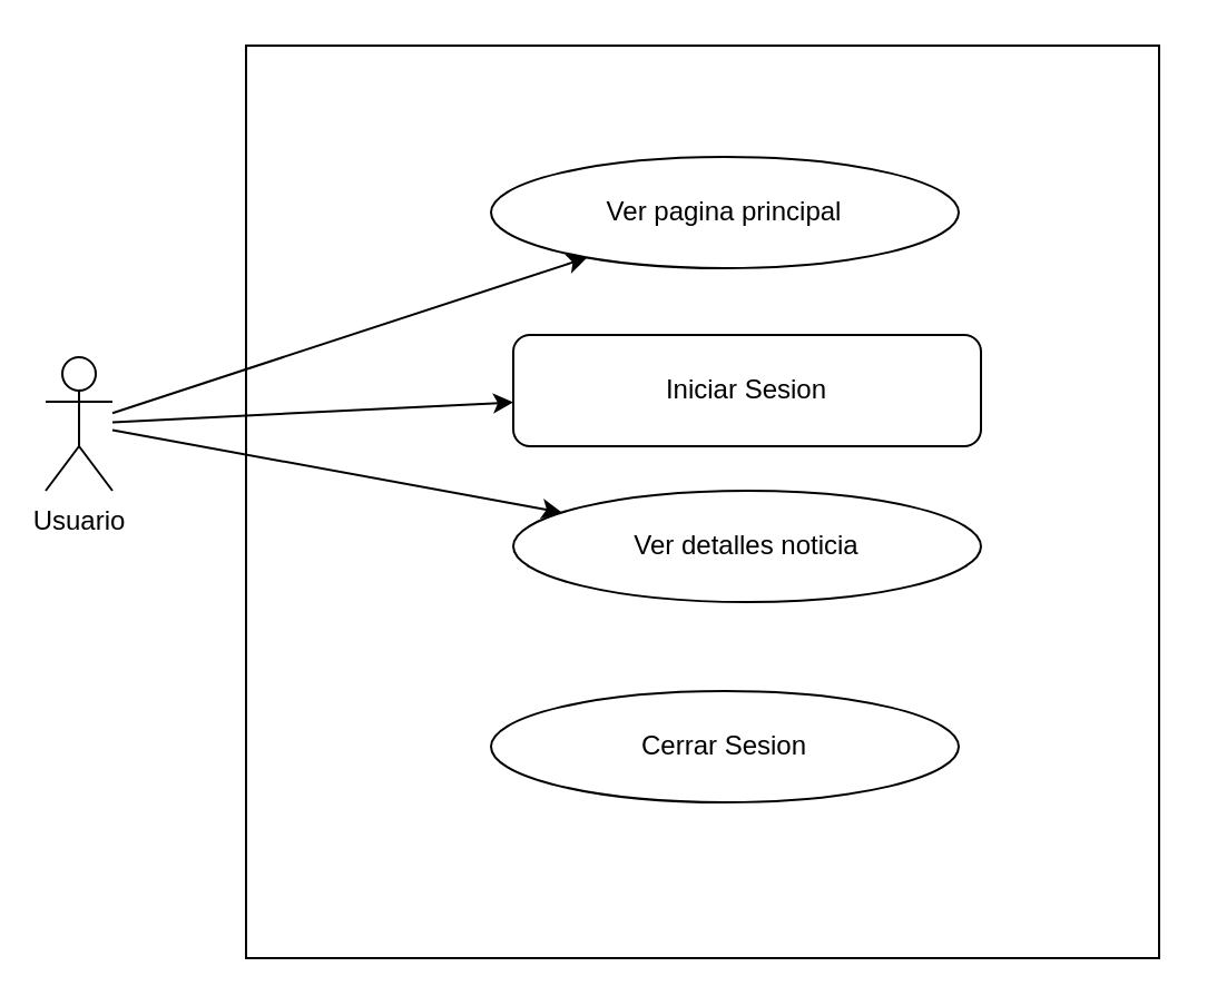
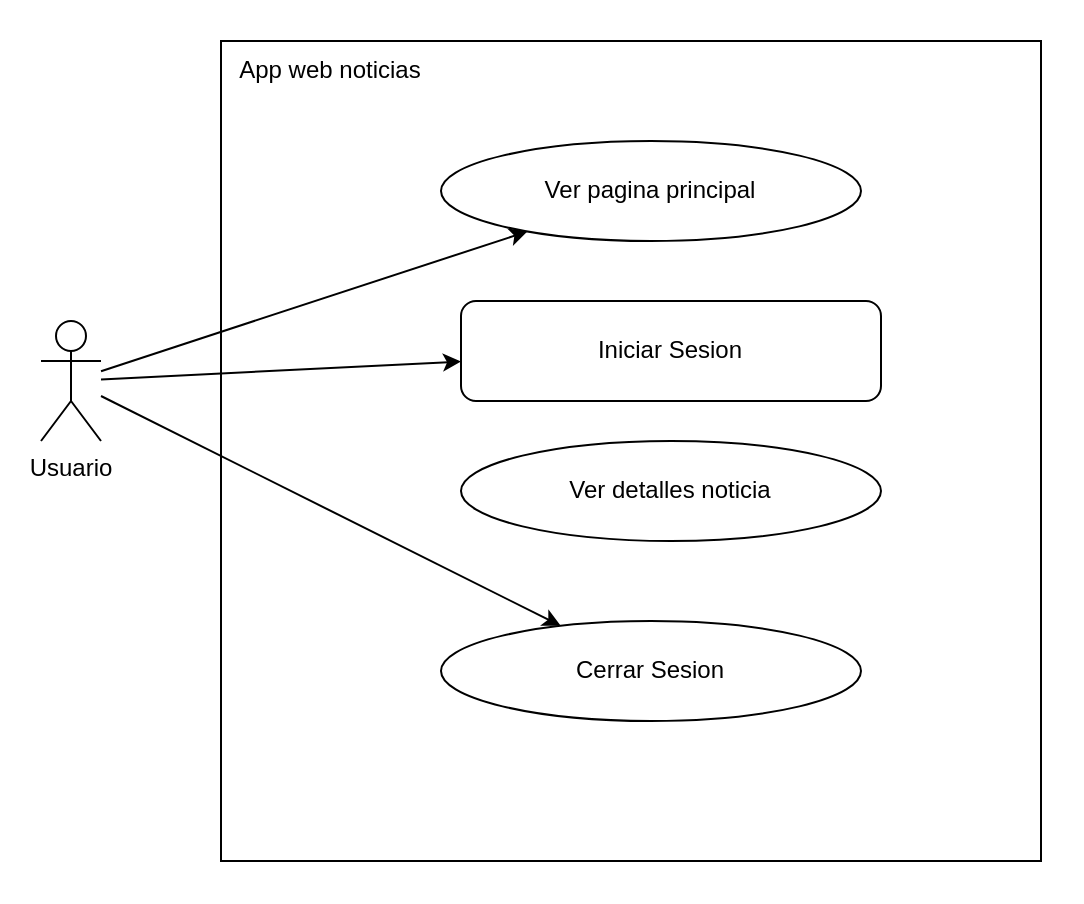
  <mxCell id="0" />
  <mxCell id="1" parent="0" />
  <mxCell id="2" value="" style="whiteSpace=wrap;html=1;aspect=fixed;align=left;" vertex="1" parent="1"><mxGeometry x="110" y="20" width="410" height="410" as="geometry" /></mxCell>
  <mxCell id="3" style="rounded=0;orthogonalLoop=1;jettySize=auto;html=1;" edge="1" parent="1" source="6" target="7"><mxGeometry relative="1" as="geometry" /></mxCell>
  <mxCell id="4" style="rounded=0;orthogonalLoop=1;jettySize=auto;html=1;" edge="1" parent="1" source="6" target="9"><mxGeometry relative="1" as="geometry" /></mxCell>
- <mxCell id="5" style="rounded=0;orthogonalLoop=1;jettySize=auto;html=1;" edge="1" parent="1" source="6" target="8"><mxGeometry relative="1" as="geometry" /></mxCell>
+ <mxCell id="5" style="rounded=0;orthogonalLoop=1;jettySize=auto;html=1;" edge="1" parent="1" source="6" target="10"><mxGeometry relative="1" as="geometry" /></mxCell>
  <mxCell id="6" value="Usuario" style="shape=umlActor;verticalLabelPosition=bottom;verticalAlign=top;html=1;outlineConnect=0;" vertex="1" parent="1"><mxGeometry x="20" y="160" width="30" height="60" as="geometry" /></mxCell>
  <mxCell id="7" value="Ver pagina principal" style="ellipse;whiteSpace=wrap;html=1;" vertex="1" parent="1"><mxGeometry x="220" y="70" width="210" height="50" as="geometry" /></mxCell>
  <mxCell id="8" value="Ver detalles noticia" style="ellipse;whiteSpace=wrap;html=1;" vertex="1" parent="1"><mxGeometry x="230" y="220" width="210" height="50" as="geometry" /></mxCell>
  <mxCell id="9" value="Iniciar Sesion" style="whiteSpace=wrap;html=1;rounded=1;" vertex="1" parent="1"><mxGeometry x="230" y="150" width="210" height="50" as="geometry" /></mxCell>
  <mxCell id="10" value="Cerrar Sesion" style="ellipse;whiteSpace=wrap;html=1;" vertex="1" parent="1"><mxGeometry x="220" y="310" width="210" height="50" as="geometry" /></mxCell>
+ <mxCell id="11" value="App web noticias" style="text;html=1;align=center;verticalAlign=middle;whiteSpace=wrap;rounded=0;" vertex="1" parent="1"><mxGeometry x="110" y="20" width="110" height="30" as="geometry" /></mxCell>
